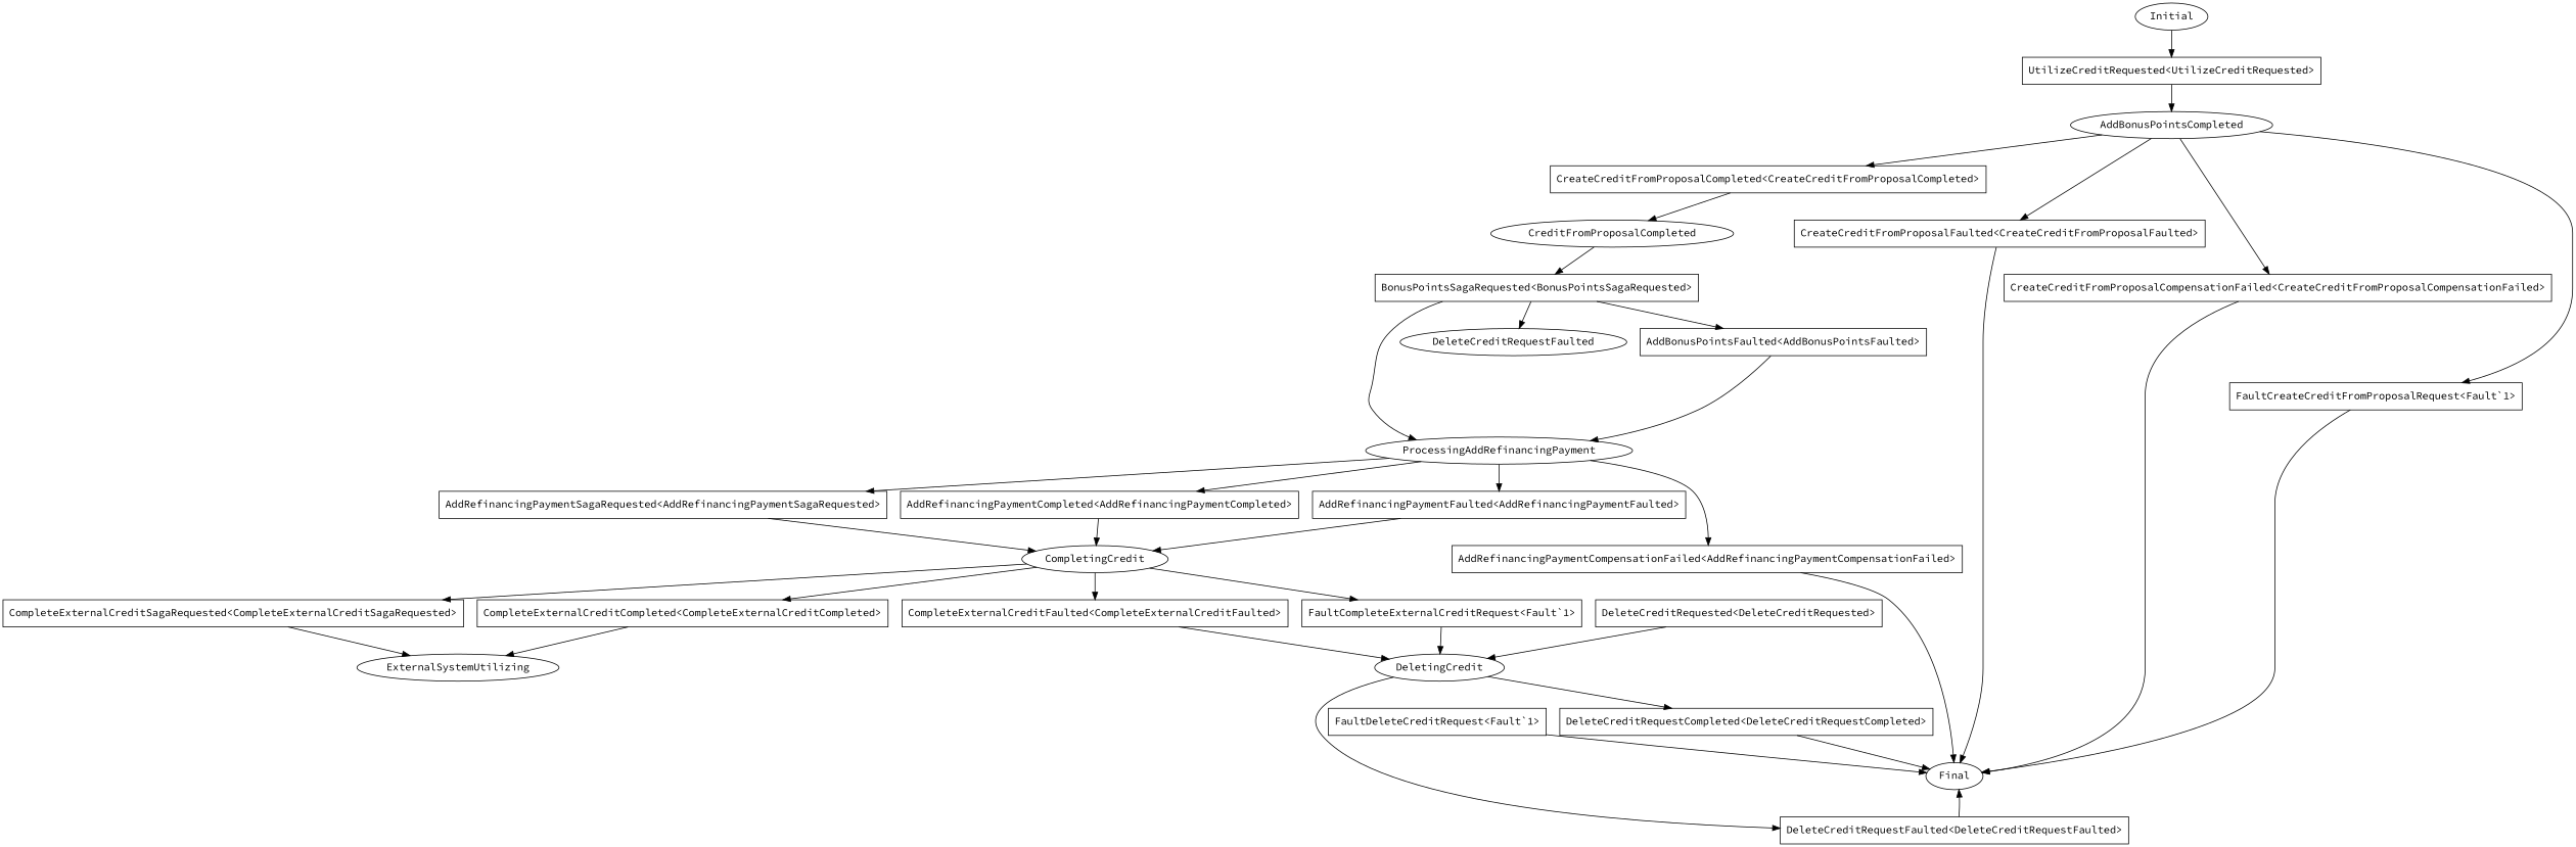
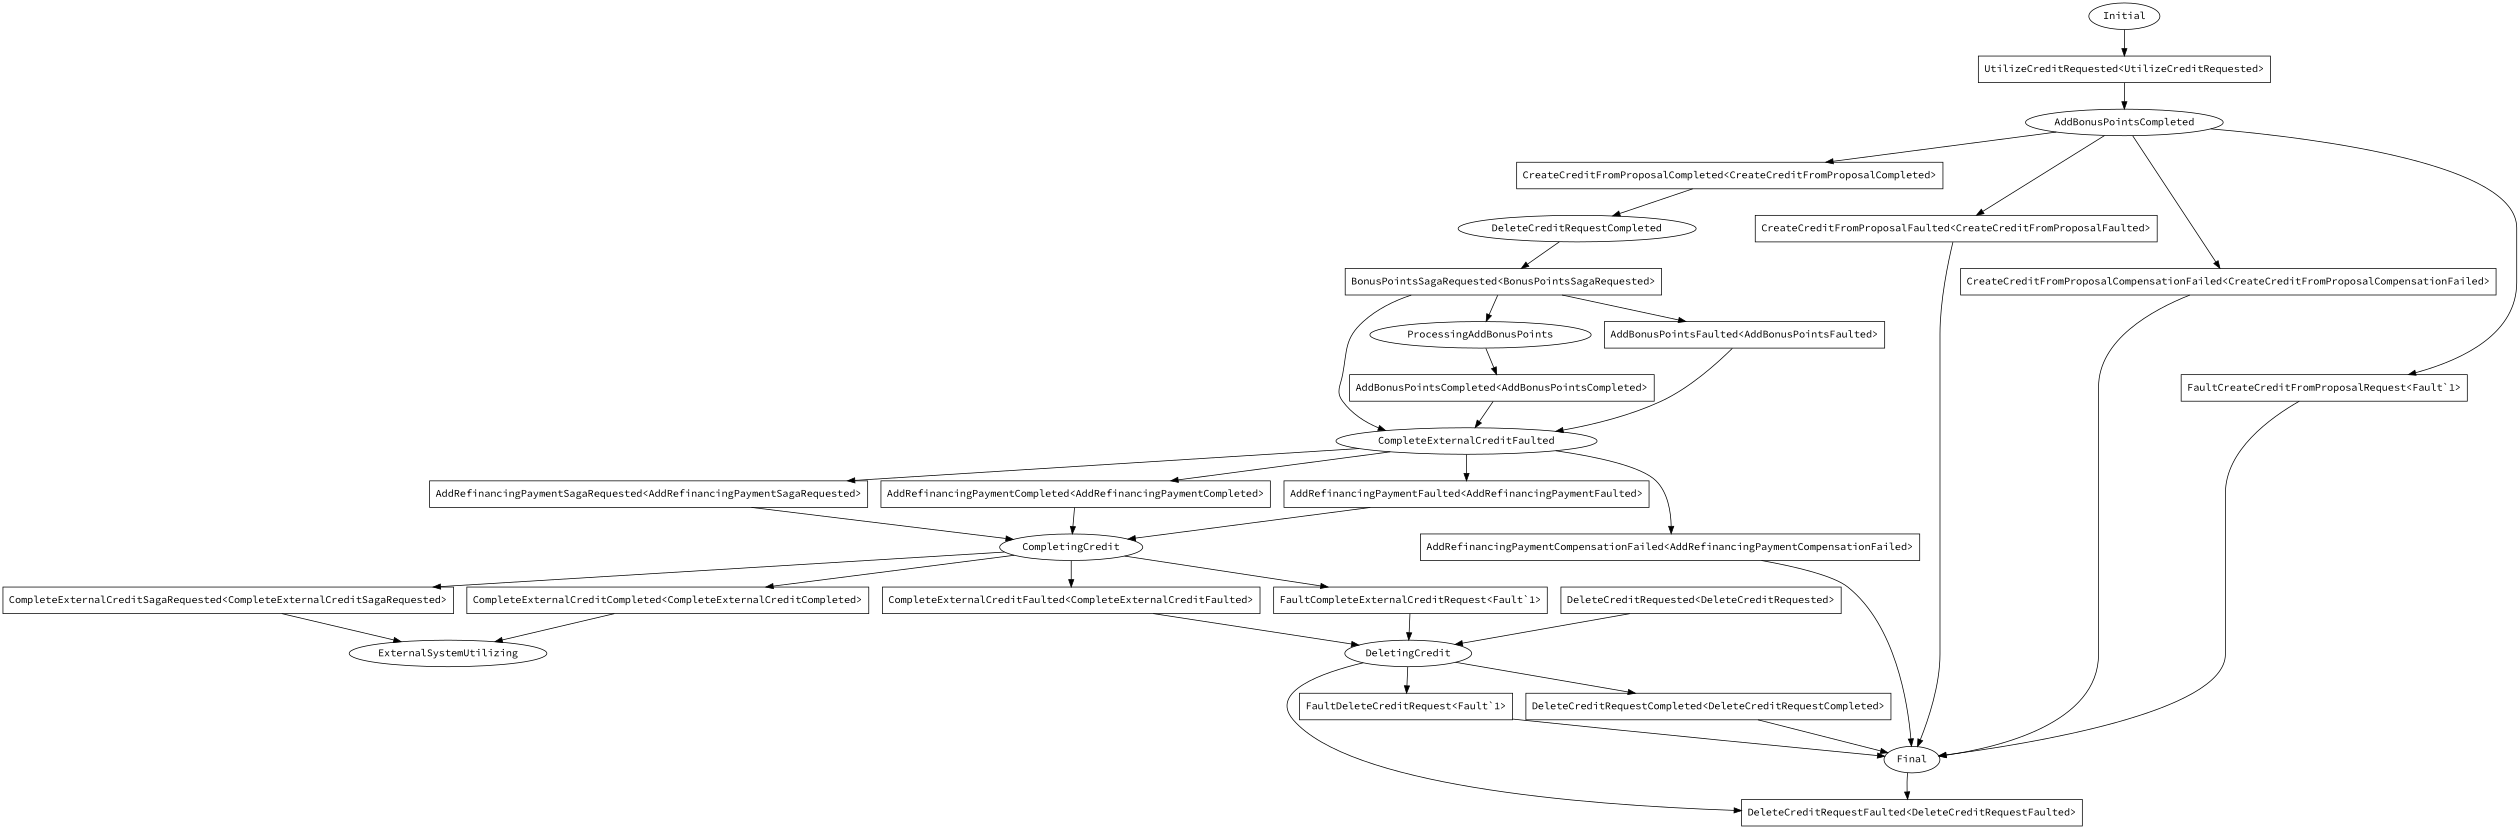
  digraph {
    fontname="Source Code Pro"
    node [fontname="Source Code Pro" shape=rectangle]
    edge [fontname="Source Code Pro"]
    n1 [label=Initial shape=ellipse]
    n2 [label="UtilizeCreditRequested<UtilizeCreditRequested>"]
    n3 [label=AddBonusPointsCompleted shape=ellipse]
    n4 [label="DeleteCreditRequested<DeleteCreditRequested>"]
    n5 [label=DeletingCredit shape=ellipse]
    n6 [label="CreateCreditFromProposalCompleted<CreateCreditFromProposalCompleted>"]
    n7 [label="CreateCreditFromProposalFaulted<CreateCreditFromProposalFaulted>"]
    n8 [label="CreateCreditFromProposalCompensationFailed<CreateCreditFromProposalCompensationFailed>"]
    n9 [label="FaultCreateCreditFromProposalRequest<Fault`1>"]
-   n10 [label=CreditFromProposalCompleted shape=ellipse]
+   n10 [label=DeleteCreditRequestCompleted shape=ellipse]
    n11 [label=Final shape=ellipse]
    n12 [label="FaultDeleteCreditRequest<Fault`1>"]
    n13 [label="DeleteCreditRequestFaulted<DeleteCreditRequestFaulted>"]
    n14 [label="DeleteCreditRequestCompleted<DeleteCreditRequestCompleted>"]
    n15 [label="BonusPointsSagaRequested<BonusPointsSagaRequested>"]
-   n16 [label=ProcessingAddRefinancingPayment shape=ellipse]
-   n17 [label=DeleteCreditRequestFaulted shape=ellipse]
+   n16 [label=CompleteExternalCreditFaulted shape=ellipse]
+   n17 [label=ProcessingAddBonusPoints shape=ellipse]
    n18 [label="AddBonusPointsFaulted<AddBonusPointsFaulted>"]
    n19 [label="AddRefinancingPaymentSagaRequested<AddRefinancingPaymentSagaRequested>"]
    n20 [label="AddRefinancingPaymentCompleted<AddRefinancingPaymentCompleted>"]
    n21 [label="AddRefinancingPaymentFaulted<AddRefinancingPaymentFaulted>"]
    n22 [label="AddRefinancingPaymentCompensationFailed<AddRefinancingPaymentCompensationFailed>"]
    n23 [label=CompletingCredit shape=ellipse]
+   n24 [label="AddBonusPointsCompleted<AddBonusPointsCompleted>"]
    n25 [label="CompleteExternalCreditSagaRequested<CompleteExternalCreditSagaRequested>"]
    n26 [label="CompleteExternalCreditCompleted<CompleteExternalCreditCompleted>"]
    n27 [label="CompleteExternalCreditFaulted<CompleteExternalCreditFaulted>"]
    n28 [label="FaultCompleteExternalCreditRequest<Fault`1>"]
    n29 [label=ExternalSystemUtilizing shape=ellipse]
    n1 -> n2
    n2 -> n3
    n3 -> n6
    n3 -> n7
    n3 -> n8
    n3 -> n9
    n4 -> n5
+   n5 -> n12
    n5 -> n13
    n5 -> n14
    n6 -> n10
    n7 -> n11
    n8 -> n11
    n9 -> n11
    n10 -> n15
    n12 -> n11
-   n13 -> n11
+   n11 -> n13
    n14 -> n11
    n15 -> n16
    n15 -> n17
    n15 -> n18
    n16 -> n19
    n16 -> n20
    n16 -> n21
    n16 -> n22
+   n17 -> n24
    n18 -> n16
    n19 -> n23
    n20 -> n23
    n21 -> n23
    n22 -> n11
    n23 -> n25
    n23 -> n26
    n23 -> n27
    n23 -> n28
+   n24 -> n16
    n25 -> n29
    n26 -> n29
    n27 -> n5
    n28 -> n5
  }
